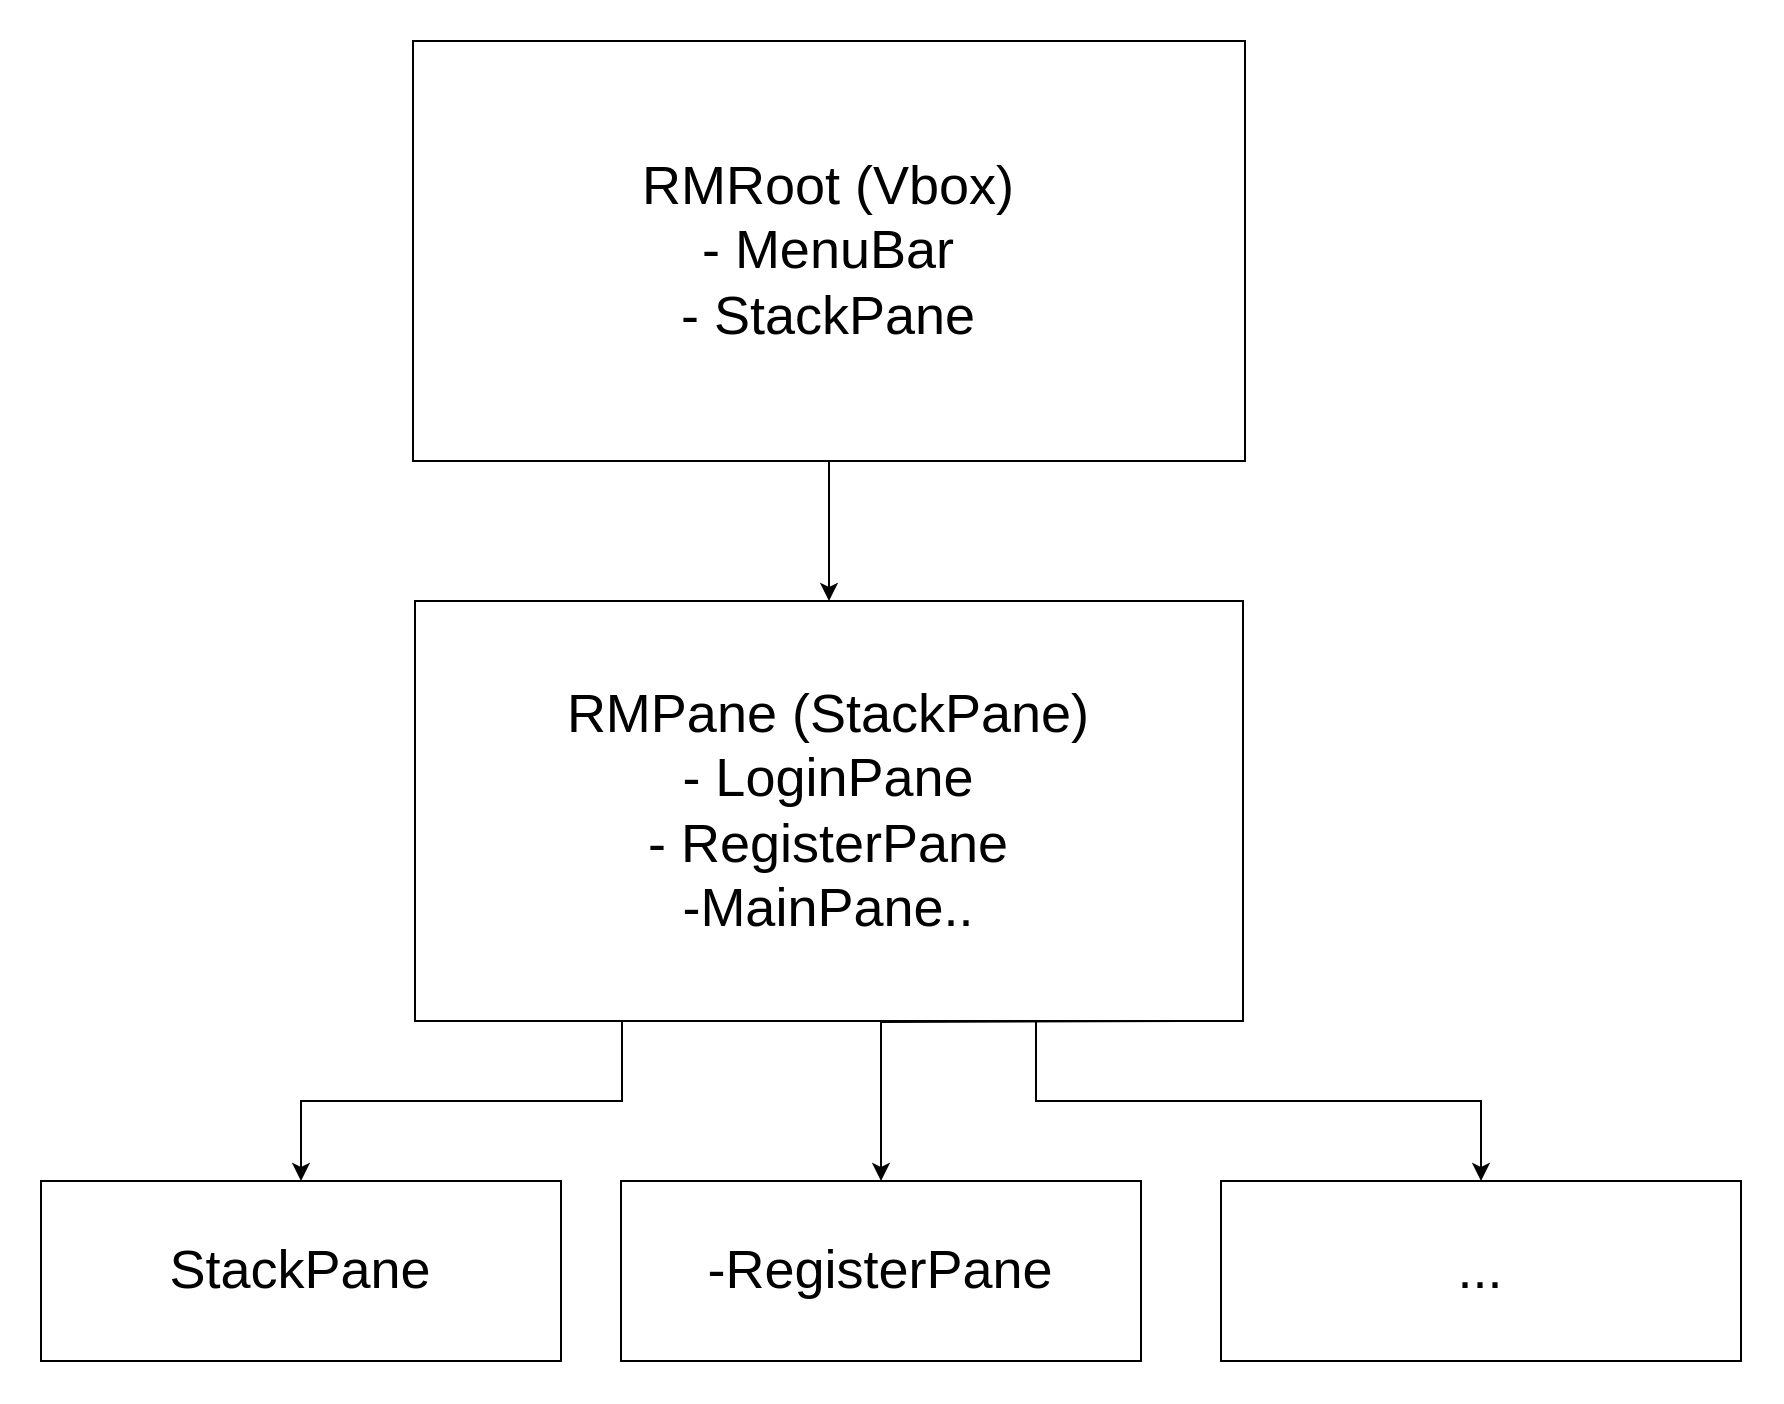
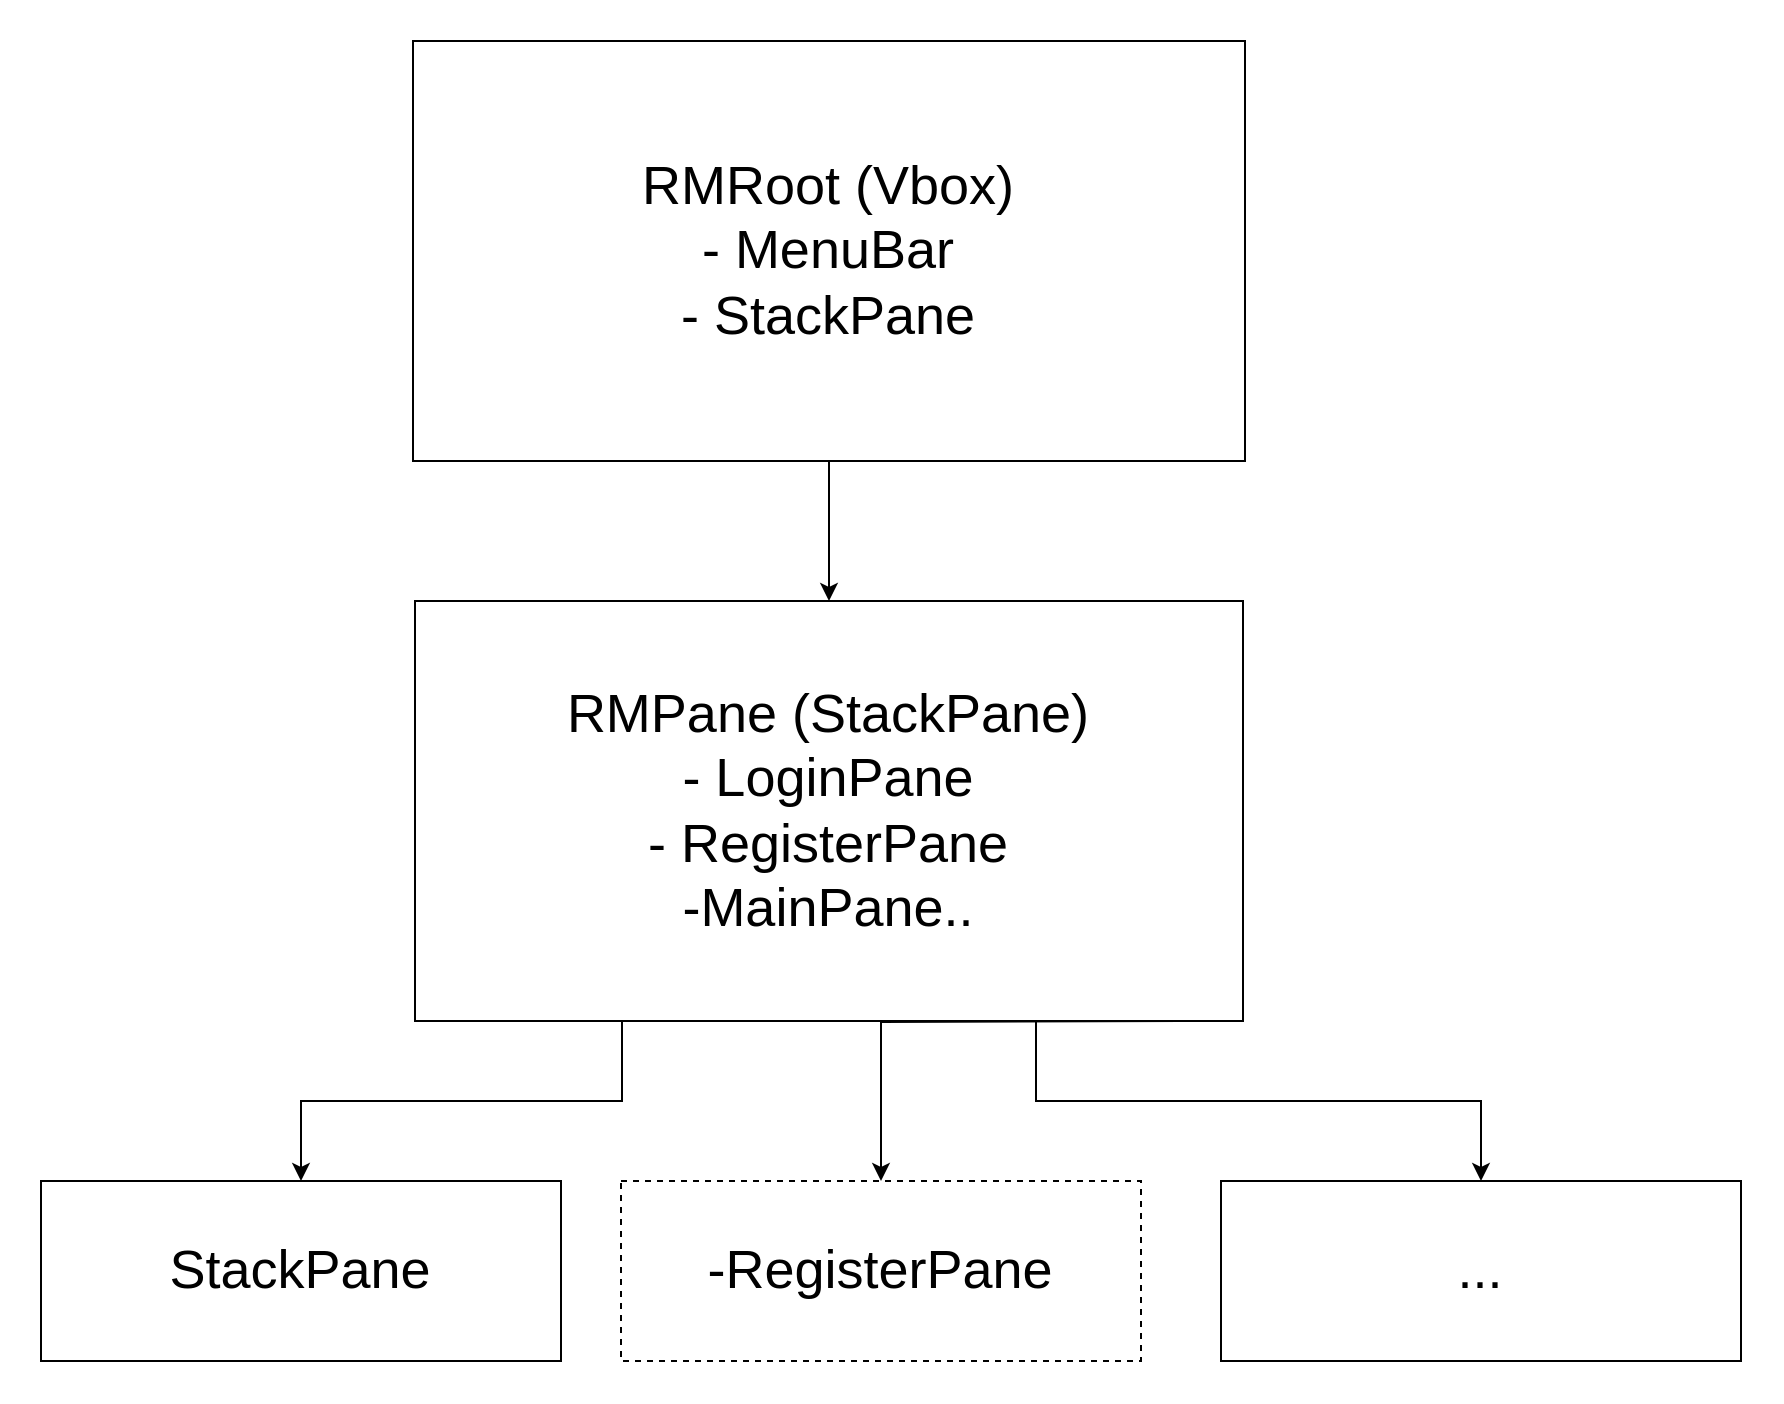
  <mxCell id="0" />
  <mxCell id="1" parent="0" />
  <mxCell id="2" style="edgeStyle=orthogonalEdgeStyle;rounded=0;orthogonalLoop=1;jettySize=auto;html=1;exitX=0.5;exitY=1;exitDx=0;exitDy=0;entryX=0.5;entryY=0;entryDx=0;entryDy=0;" edge="1" parent="1" source="3" target="6"><mxGeometry relative="1" as="geometry" /></mxCell>
  <mxCell id="3" value="&lt;font style=&quot;font-size: 27px&quot;&gt;RMRoot (Vbox)&lt;br&gt;- MenuBar&lt;br&gt;- StackPane&lt;br&gt;&lt;/font&gt;" style="rounded=0;whiteSpace=wrap;html=1;" vertex="1" parent="1"><mxGeometry x="206" y="20" width="416" height="210" as="geometry" /></mxCell>
  <mxCell id="4" style="edgeStyle=orthogonalEdgeStyle;rounded=0;orthogonalLoop=1;jettySize=auto;html=1;exitX=0.25;exitY=1;exitDx=0;exitDy=0;" edge="1" parent="1" source="6" target="7"><mxGeometry relative="1" as="geometry" /></mxCell>
  <mxCell id="5" style="edgeStyle=orthogonalEdgeStyle;rounded=0;orthogonalLoop=1;jettySize=auto;html=1;exitX=0.75;exitY=1;exitDx=0;exitDy=0;entryX=0.5;entryY=0;entryDx=0;entryDy=0;" edge="1" parent="1" source="6" target="10"><mxGeometry relative="1" as="geometry" /></mxCell>
  <mxCell id="6" value="&lt;font style=&quot;font-size: 27px&quot;&gt;RMPane (StackPane)&lt;br&gt;- LoginPane&lt;br&gt;- RegisterPane&lt;br&gt;-MainPane..&lt;br&gt;&lt;/font&gt;" style="rounded=0;whiteSpace=wrap;html=1;" vertex="1" parent="1"><mxGeometry x="207" y="300" width="414" height="210" as="geometry" /></mxCell>
  <mxCell id="7" value="&lt;font style=&quot;font-size: 27px&quot;&gt;StackPane&lt;br&gt;&lt;/font&gt;" style="rounded=0;whiteSpace=wrap;html=1;" vertex="1" parent="1"><mxGeometry x="20" y="590" width="260" height="90" as="geometry" /></mxCell>
  <mxCell id="8" style="edgeStyle=orthogonalEdgeStyle;rounded=0;orthogonalLoop=1;jettySize=auto;html=1;exitX=0.25;exitY=1;exitDx=0;exitDy=0;" edge="1" target="9" parent="1"><mxGeometry relative="1" as="geometry"><mxPoint x="590.5" y="510" as="sourcePoint" /></mxGeometry></mxCell>
- <mxCell id="9" value="&lt;font style=&quot;font-size: 27px&quot;&gt;-RegisterPane&lt;br&gt;&lt;/font&gt;" style="rounded=0;whiteSpace=wrap;html=1;" vertex="1" parent="1"><mxGeometry x="310" y="590" width="260" height="90" as="geometry" /></mxCell>
+ <mxCell id="9" value="&lt;font style=&quot;font-size: 27px&quot;&gt;-RegisterPane&lt;br&gt;&lt;/font&gt;" style="rounded=0;whiteSpace=wrap;html=1;dashed=1;" vertex="1" parent="1"><mxGeometry x="310" y="590" width="260" height="90" as="geometry" /></mxCell>
  <mxCell id="10" value="&lt;font style=&quot;font-size: 27px&quot;&gt;...&lt;br&gt;&lt;/font&gt;" style="rounded=0;whiteSpace=wrap;html=1;" vertex="1" parent="1"><mxGeometry x="610" y="590" width="260" height="90" as="geometry" /></mxCell>
